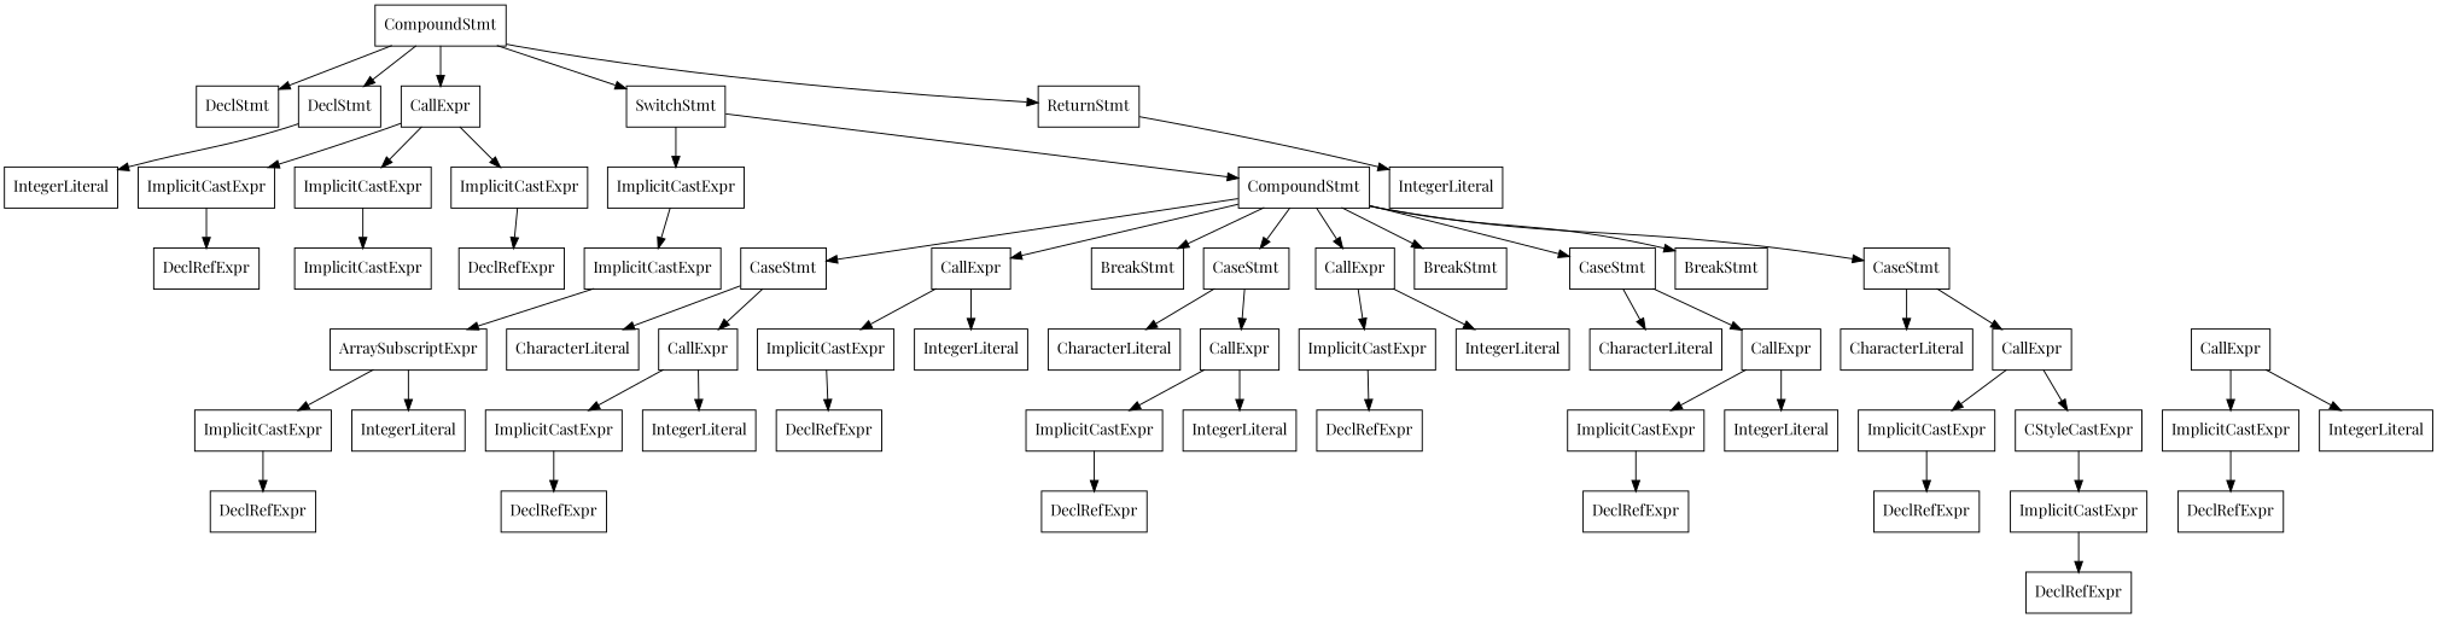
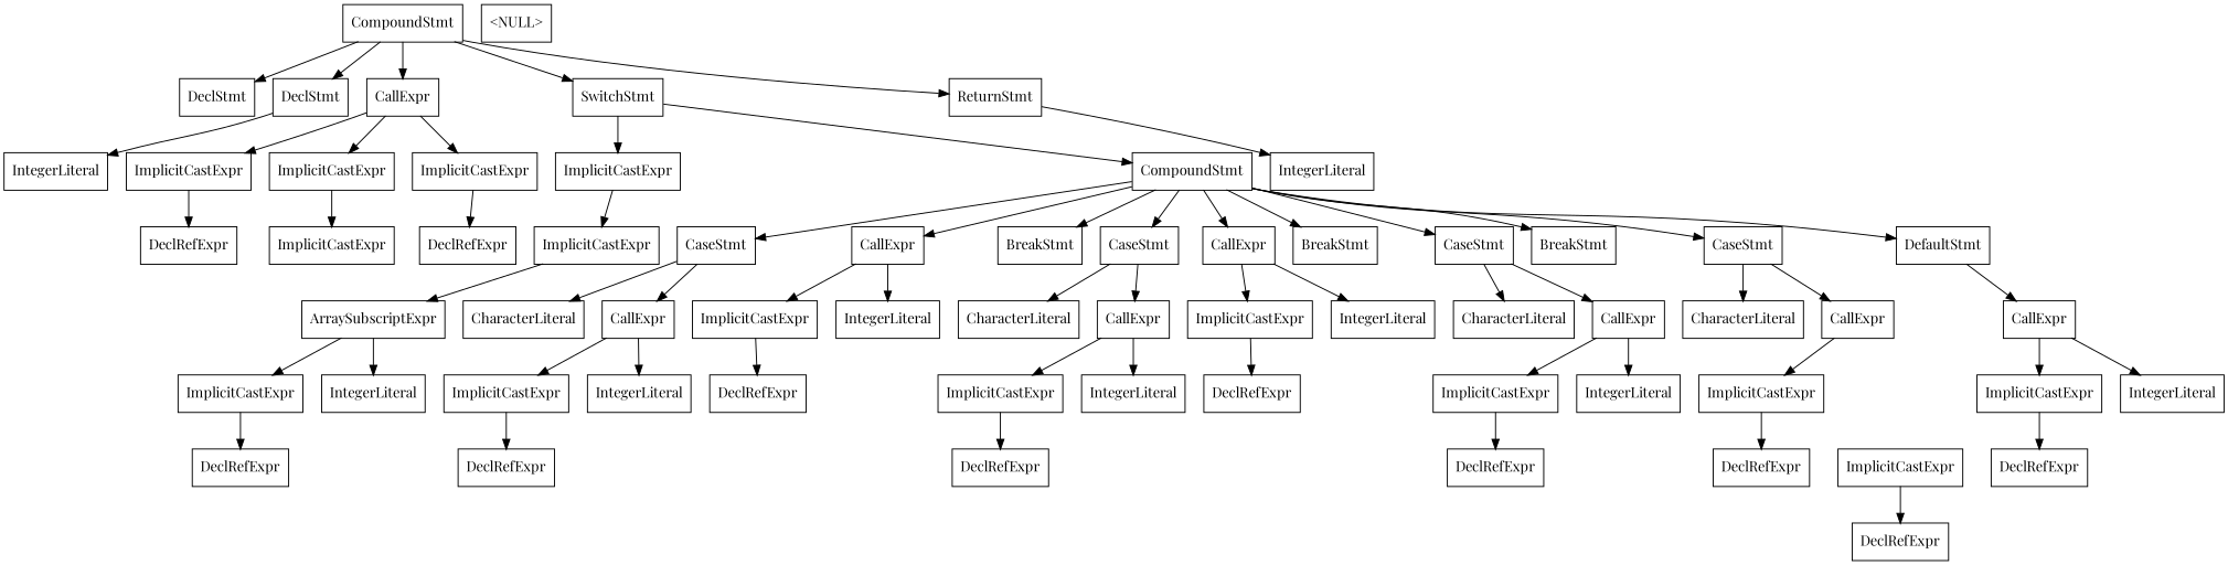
  digraph {
    fontname="Playfair Display"
    node [fontname="Playfair Display" shape=record]
    edge [fontname="Playfair Display"]
    n1 [label="{CompoundStmt}"]
    n2 [label="{DeclStmt}"]
    n3 [label="{DeclStmt}"]
    n4 [label="{CallExpr}"]
    n5 [label="{SwitchStmt}"]
    n6 [label="{ReturnStmt}"]
    n7 [label="{IntegerLiteral}"]
    n8 [label="{ImplicitCastExpr}"]
    n9 [label="{ImplicitCastExpr}"]
    n10 [label="{ImplicitCastExpr}"]
    n11 [label="{ImplicitCastExpr}"]
    n12 [label="{CompoundStmt}"]
    n13 [label="{IntegerLiteral}"]
    n14 [label="{DeclRefExpr}"]
    n15 [label="{ImplicitCastExpr}"]
    n16 [label="{DeclRefExpr}"]
    n17 [label="{ImplicitCastExpr}"]
    n18 [label="{CaseStmt}"]
    n19 [label="{CallExpr}"]
    n20 [label="{BreakStmt}"]
    n21 [label="{CaseStmt}"]
    n22 [label="{CallExpr}"]
    n23 [label="{BreakStmt}"]
    n24 [label="{CaseStmt}"]
    n25 [label="{BreakStmt}"]
    n26 [label="{CaseStmt}"]
+   n27 [label="{DefaultStmt}"]
    n28 [label="{ArraySubscriptExpr}"]
    n29 [label="{CharacterLiteral}"]
    n30 [label="{CallExpr}"]
    n31 [label="{ImplicitCastExpr}"]
    n32 [label="{IntegerLiteral}"]
    n33 [label="{CharacterLiteral}"]
    n34 [label="{CallExpr}"]
    n35 [label="{ImplicitCastExpr}"]
    n36 [label="{IntegerLiteral}"]
    n37 [label="{CharacterLiteral}"]
    n38 [label="{CallExpr}"]
    n39 [label="{CharacterLiteral}"]
    n40 [label="{CallExpr}"]
    n41 [label="{CallExpr}"]
+   n42 [label="{\<NULL\>}"]
    n43 [label="{ImplicitCastExpr}"]
    n44 [label="{IntegerLiteral}"]
    n45 [label="{DeclRefExpr}"]
    n46 [label="{ImplicitCastExpr}"]
    n47 [label="{IntegerLiteral}"]
    n48 [label="{DeclRefExpr}"]
    n49 [label="{ImplicitCastExpr}"]
    n50 [label="{IntegerLiteral}"]
    n51 [label="{DeclRefExpr}"]
    n52 [label="{ImplicitCastExpr}"]
    n53 [label="{IntegerLiteral}"]
    n54 [label="{ImplicitCastExpr}"]
-   n55 [label="{CStyleCastExpr}"]
    n56 [label="{ImplicitCastExpr}"]
    n57 [label="{IntegerLiteral}"]
    n58 [label="{DeclRefExpr}"]
    n59 [label="{DeclRefExpr}"]
    n60 [label="{DeclRefExpr}"]
    n61 [label="{DeclRefExpr}"]
    n62 [label="{ImplicitCastExpr}"]
    n63 [label="{DeclRefExpr}"]
    n64 [label="{DeclRefExpr}"]
    n1 -> n2
    n1 -> n3
    n1 -> n4
    n1 -> n5
    n1 -> n6
    n3 -> n7
    n4 -> n8
    n4 -> n9
    n4 -> n10
    n5 -> n11
    n5 -> n12
    n6 -> n13
    n8 -> n14
    n9 -> n15
    n10 -> n16
    n11 -> n17
    n12 -> n18
    n12 -> n19
    n12 -> n20
    n12 -> n21
    n12 -> n22
    n12 -> n23
    n12 -> n24
    n12 -> n25
    n12 -> n26
+   n12 -> n27
    n17 -> n28
    n18 -> n29
    n18 -> n30
    n19 -> n31
    n19 -> n32
    n21 -> n33
    n21 -> n34
    n22 -> n35
    n22 -> n36
    n24 -> n37
    n24 -> n38
    n26 -> n39
    n26 -> n40
+   n27 -> n41
    n28 -> n43
    n28 -> n44
    n30 -> n46
    n30 -> n47
    n31 -> n48
    n34 -> n49
    n34 -> n50
    n35 -> n51
    n38 -> n52
    n38 -> n53
    n40 -> n54
-   n40 -> n55
    n41 -> n56
    n41 -> n57
    n43 -> n45
    n46 -> n58
    n49 -> n59
    n52 -> n60
    n54 -> n61
-   n55 -> n62
    n56 -> n64
    n62 -> n63
  }
